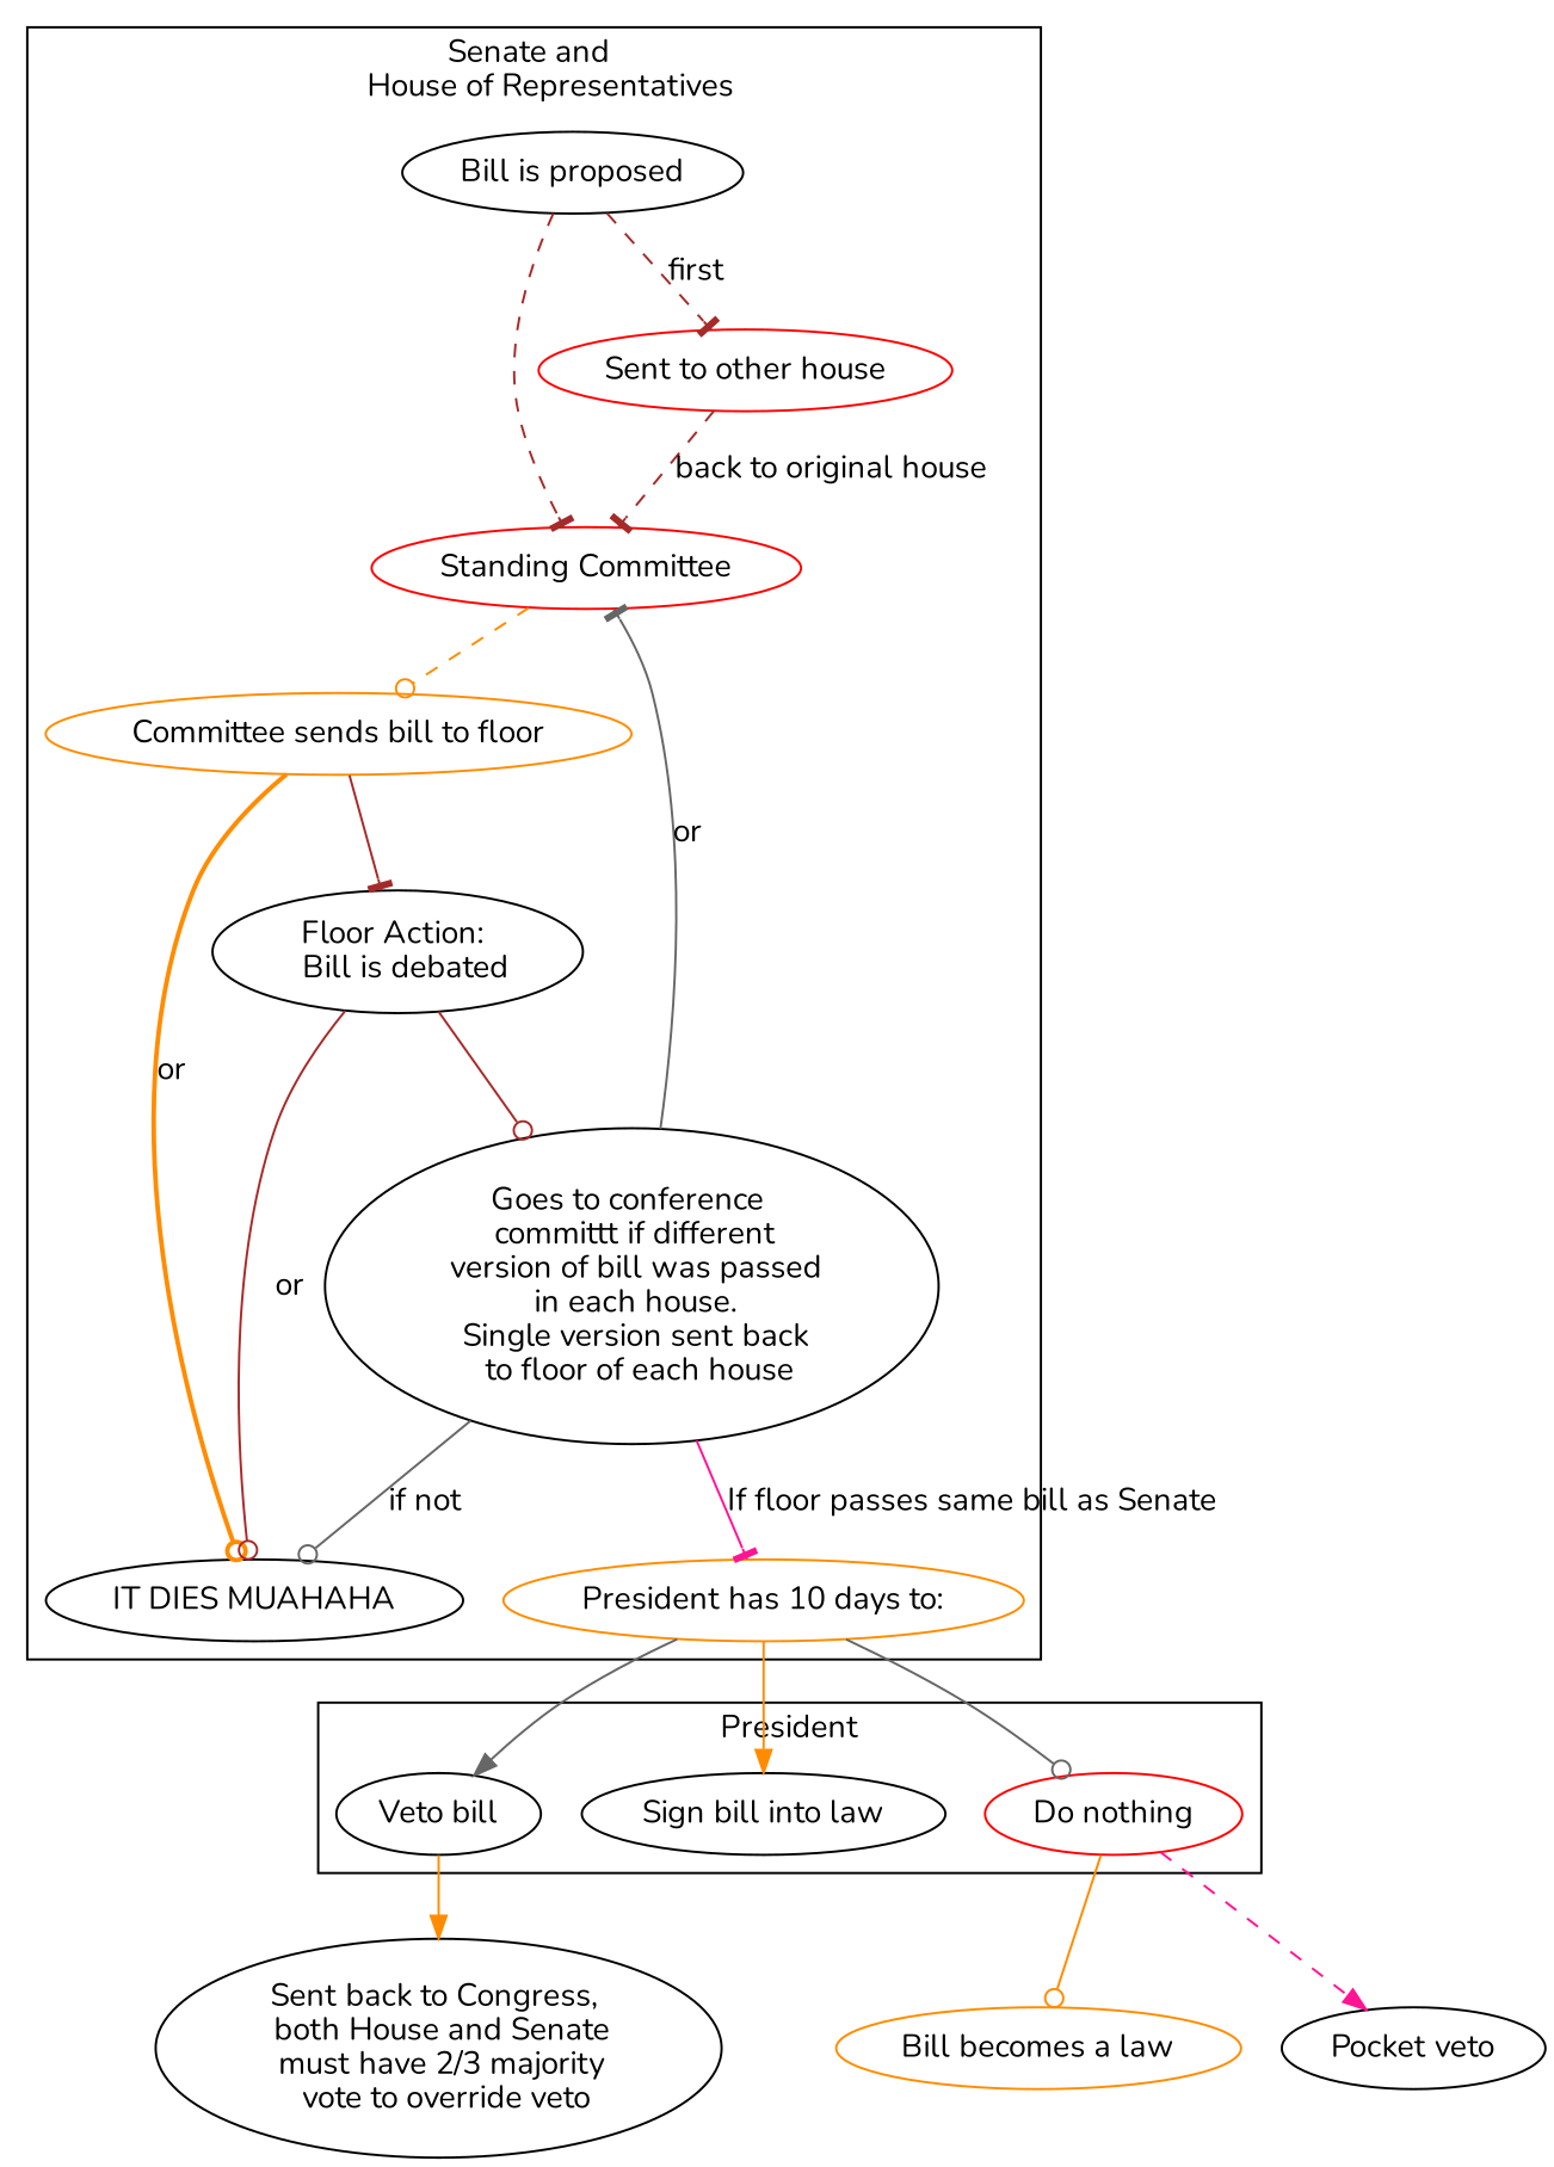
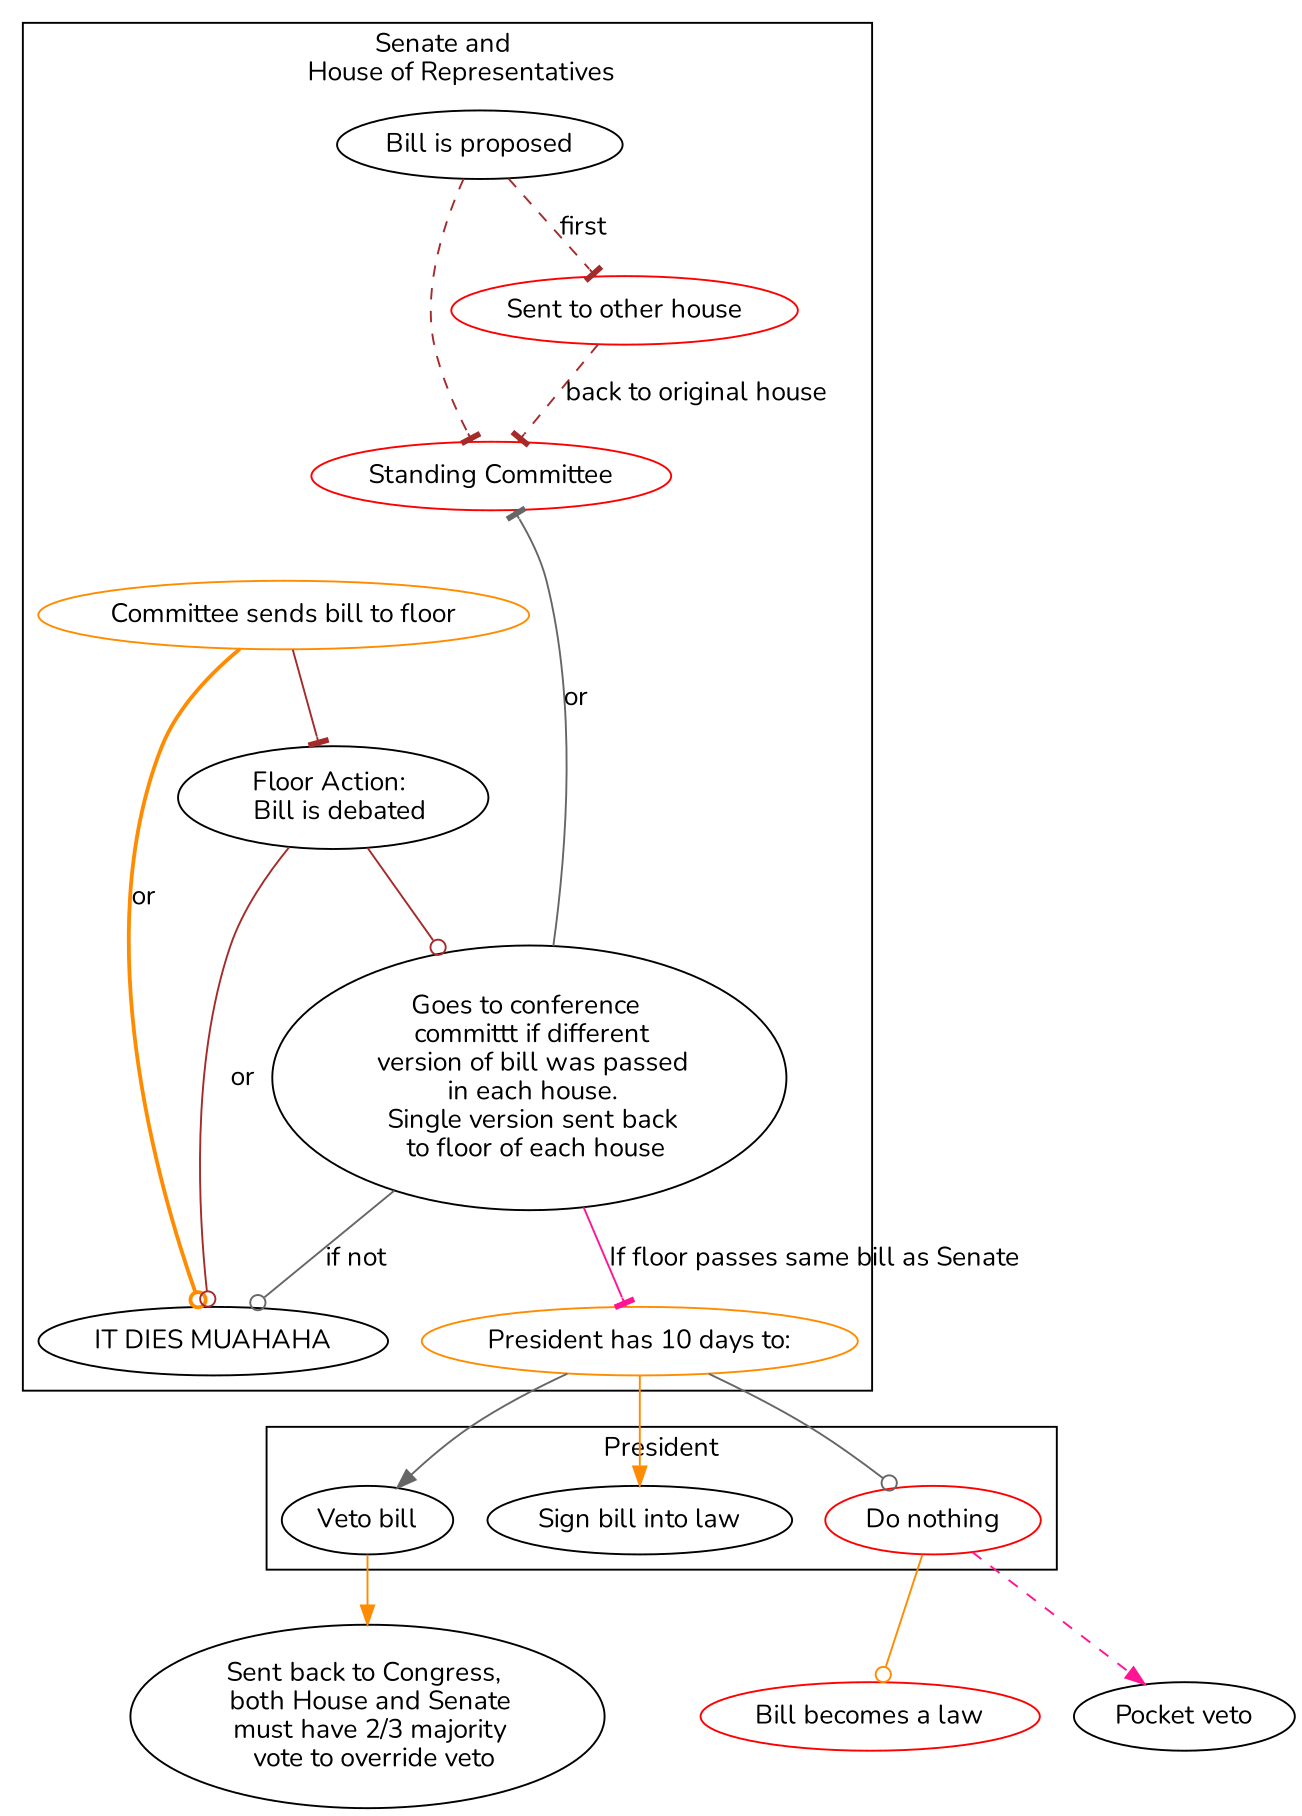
  digraph {
    fontname=Nunito
    node [color=black fontname=Nunito]
    edge [arrowhead=odot color=brown fontname=Nunito style=solid]
    n1 [label="Bill is proposed"]
    n2 [color=red label="Standing Committee"]
    n3 [color=darkorange label="Committee sends bill to floor"]
    n4 [label="IT DIES MUAHAHA"]
    n5 [label="Floor Action: \n  Bill is debated"]
    n6 [label="Goes to conference \n  committt if different \n  version of bill was passed \n  in each house. \n  Single version sent back \n  to floor of each house"]
    n7 [color=red label="Sent to other house"]
    n8 [color=darkorange label="President has 10 days to:"]
    n9 [label="Veto bill"]
    n10 [label="Sign bill into law"]
    n11 [color=red label="Do nothing"]
    n12 [label="Sent back to Congress, \n  both House and Senate \n  must have 2/3 majority \n  vote to override veto"]
-   n13 [color=darkorange label="Bill becomes a law"]
+   n13 [color=red label="Bill becomes a law"]
    n14 [label="Pocket veto"]
    subgraph cluster_1 {
      label="Senate and \n    House of Representatives"
      n1
      n2
      n3
      n4
      n5
      n6
      n7
      n8
    }
    subgraph cluster_2 {
      label=President
      n9
      n10
      n11
    }
    n1 -> n2 [arrowhead=tee style=dashed]
    n1 -> n7 [arrowhead=tee label=first style=dashed weight=first]
-   n2 -> n3 [color=darkorange style=dashed]
    n3 -> n4 [color=darkorange label=or style=bold weight=or]
    n3 -> n5 [arrowhead=tee]
    n5 -> n4 [label=or weight=or]
    n5 -> n6
    n6 -> n2 [arrowhead=tee color=gray40 label=or weight=or]
    n6 -> n4 [color=gray40 label="if not" weight="if not"]
    n6 -> n8 [arrowhead=tee color=deeppink label="If floor passes same bill as Senate" weight="If floor passes same bill as Senate"]
    n7 -> n2 [arrowhead=tee label="back to original house" style=dashed weight="back to original house"]
    n8 -> n9 [arrowhead=normal color=gray40]
    n8 -> n10 [arrowhead=normal color=darkorange]
    n8 -> n11 [color=gray40]
    n9 -> n12 [arrowhead=normal color=darkorange]
    n11 -> n13 [color=darkorange]
    n11 -> n14 [arrowhead=normal color=deeppink style=dashed]
  }
